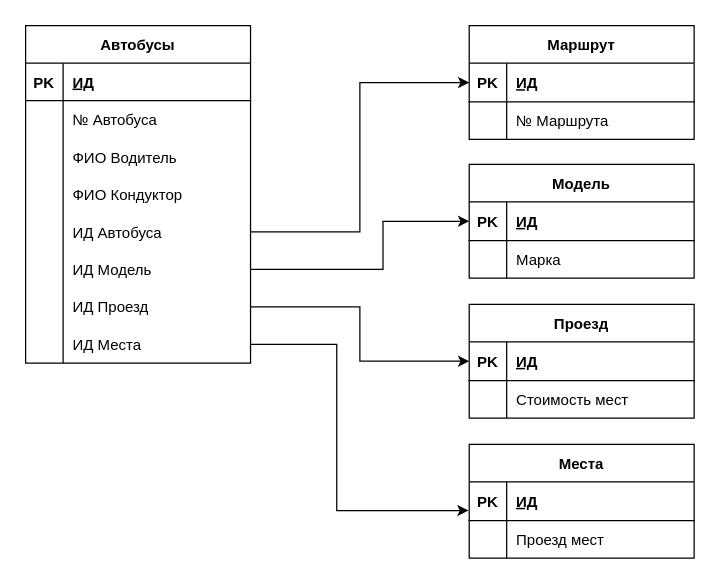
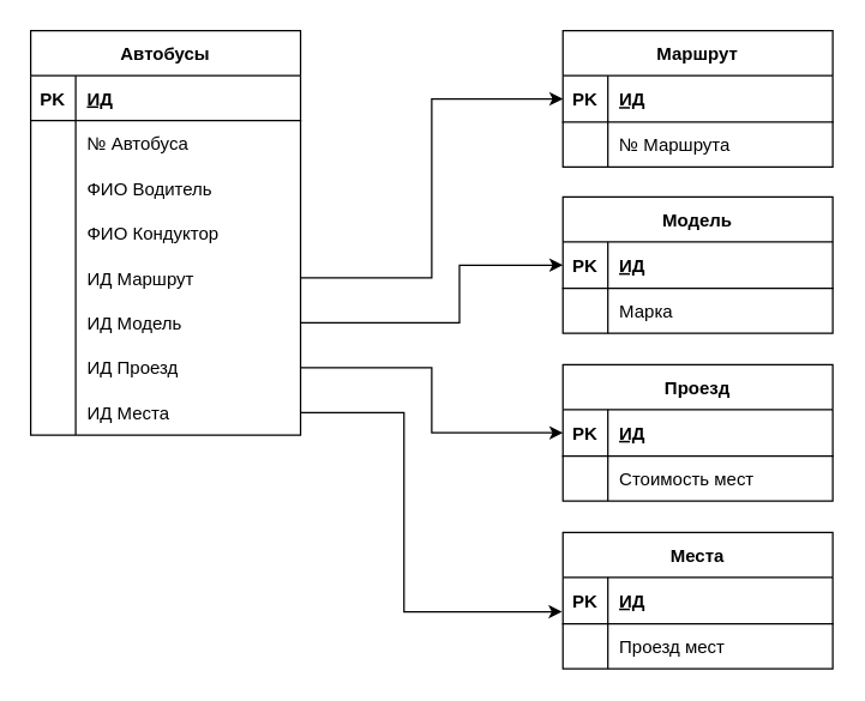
  <mxCell id="0" />
  <mxCell id="1" parent="0" />
  <mxCell id="2" value="Автобусы" style="shape=table;startSize=30;container=1;collapsible=1;childLayout=tableLayout;fixedRows=1;rowLines=0;fontStyle=1;align=center;resizeLast=1;" vertex="1" parent="1"><mxGeometry x="20" y="20" width="180" height="270" as="geometry" /></mxCell>
  <mxCell id="3" value="" style="shape=tableRow;horizontal=0;startSize=0;swimlaneHead=0;swimlaneBody=0;fillColor=none;collapsible=0;dropTarget=0;points=[[0,0.5],[1,0.5]];portConstraint=eastwest;top=0;left=0;right=0;bottom=1;" vertex="1" parent="2"><mxGeometry y="30" width="180" height="30" as="geometry" /></mxCell>
  <mxCell id="4" value="PK" style="shape=partialRectangle;connectable=0;fillColor=none;top=0;left=0;bottom=0;right=0;fontStyle=1;overflow=hidden;" vertex="1" parent="3"><mxGeometry width="30" height="30" as="geometry"><mxRectangle width="30" height="30" as="alternateBounds" /></mxGeometry></mxCell>
  <mxCell id="5" value="ИД" style="shape=partialRectangle;connectable=0;fillColor=none;top=0;left=0;bottom=0;right=0;align=left;spacingLeft=6;fontStyle=5;overflow=hidden;" vertex="1" parent="3"><mxGeometry x="30" width="150" height="30" as="geometry"><mxRectangle width="150" height="30" as="alternateBounds" /></mxGeometry></mxCell>
  <mxCell id="6" value="" style="shape=tableRow;horizontal=0;startSize=0;swimlaneHead=0;swimlaneBody=0;fillColor=none;collapsible=0;dropTarget=0;points=[[0,0.5],[1,0.5]];portConstraint=eastwest;top=0;left=0;right=0;bottom=0;" vertex="1" parent="2"><mxGeometry y="60" width="180" height="30" as="geometry" /></mxCell>
  <mxCell id="7" value="" style="shape=partialRectangle;connectable=0;fillColor=none;top=0;left=0;bottom=0;right=0;editable=1;overflow=hidden;" vertex="1" parent="6"><mxGeometry width="30" height="30" as="geometry"><mxRectangle width="30" height="30" as="alternateBounds" /></mxGeometry></mxCell>
  <mxCell id="8" value="№ Автобуса" style="shape=partialRectangle;connectable=0;fillColor=none;top=0;left=0;bottom=0;right=0;align=left;spacingLeft=6;overflow=hidden;" vertex="1" parent="6"><mxGeometry x="30" width="150" height="30" as="geometry"><mxRectangle width="150" height="30" as="alternateBounds" /></mxGeometry></mxCell>
  <mxCell id="9" value="" style="shape=tableRow;horizontal=0;startSize=0;swimlaneHead=0;swimlaneBody=0;fillColor=none;collapsible=0;dropTarget=0;points=[[0,0.5],[1,0.5]];portConstraint=eastwest;top=0;left=0;right=0;bottom=0;" vertex="1" parent="2"><mxGeometry y="90" width="180" height="30" as="geometry" /></mxCell>
  <mxCell id="10" value="" style="shape=partialRectangle;connectable=0;fillColor=none;top=0;left=0;bottom=0;right=0;editable=1;overflow=hidden;" vertex="1" parent="9"><mxGeometry width="30" height="30" as="geometry"><mxRectangle width="30" height="30" as="alternateBounds" /></mxGeometry></mxCell>
  <mxCell id="11" value="ФИО Водитель" style="shape=partialRectangle;connectable=0;fillColor=none;top=0;left=0;bottom=0;right=0;align=left;spacingLeft=6;overflow=hidden;" vertex="1" parent="9"><mxGeometry x="30" width="150" height="30" as="geometry"><mxRectangle width="150" height="30" as="alternateBounds" /></mxGeometry></mxCell>
  <mxCell id="12" value="" style="shape=tableRow;horizontal=0;startSize=0;swimlaneHead=0;swimlaneBody=0;fillColor=none;collapsible=0;dropTarget=0;points=[[0,0.5],[1,0.5]];portConstraint=eastwest;top=0;left=0;right=0;bottom=0;" vertex="1" parent="2"><mxGeometry y="120" width="180" height="30" as="geometry" /></mxCell>
  <mxCell id="13" value="" style="shape=partialRectangle;connectable=0;fillColor=none;top=0;left=0;bottom=0;right=0;editable=1;overflow=hidden;" vertex="1" parent="12"><mxGeometry width="30" height="30" as="geometry"><mxRectangle width="30" height="30" as="alternateBounds" /></mxGeometry></mxCell>
  <mxCell id="14" value="ФИО Кондуктор" style="shape=partialRectangle;connectable=0;fillColor=none;top=0;left=0;bottom=0;right=0;align=left;spacingLeft=6;overflow=hidden;" vertex="1" parent="12"><mxGeometry x="30" width="150" height="30" as="geometry"><mxRectangle width="150" height="30" as="alternateBounds" /></mxGeometry></mxCell>
  <mxCell id="15" value="" style="shape=tableRow;horizontal=0;startSize=0;swimlaneHead=0;swimlaneBody=0;fillColor=none;collapsible=0;dropTarget=0;points=[[0,0.5],[1,0.5]];portConstraint=eastwest;top=0;left=0;right=0;bottom=0;" vertex="1" parent="2"><mxGeometry y="150" width="180" height="30" as="geometry" /></mxCell>
  <mxCell id="16" value="" style="shape=partialRectangle;connectable=0;fillColor=none;top=0;left=0;bottom=0;right=0;editable=1;overflow=hidden;" vertex="1" parent="15"><mxGeometry width="30" height="30" as="geometry"><mxRectangle width="30" height="30" as="alternateBounds" /></mxGeometry></mxCell>
- <mxCell id="17" value="ИД Автобуса" style="shape=partialRectangle;connectable=0;fillColor=none;top=0;left=0;bottom=0;right=0;align=left;spacingLeft=6;overflow=hidden;" vertex="1" parent="15"><mxGeometry x="30" width="150" height="30" as="geometry"><mxRectangle width="150" height="30" as="alternateBounds" /></mxGeometry></mxCell>
+ <mxCell id="17" value="ИД Маршрут" style="shape=partialRectangle;connectable=0;fillColor=none;top=0;left=0;bottom=0;right=0;align=left;spacingLeft=6;overflow=hidden;" vertex="1" parent="15"><mxGeometry x="30" width="150" height="30" as="geometry"><mxRectangle width="150" height="30" as="alternateBounds" /></mxGeometry></mxCell>
  <mxCell id="18" value="" style="shape=tableRow;horizontal=0;startSize=0;swimlaneHead=0;swimlaneBody=0;fillColor=none;collapsible=0;dropTarget=0;points=[[0,0.5],[1,0.5]];portConstraint=eastwest;top=0;left=0;right=0;bottom=0;" vertex="1" parent="2"><mxGeometry y="180" width="180" height="30" as="geometry" /></mxCell>
  <mxCell id="19" value="" style="shape=partialRectangle;connectable=0;fillColor=none;top=0;left=0;bottom=0;right=0;editable=1;overflow=hidden;" vertex="1" parent="18"><mxGeometry width="30" height="30" as="geometry"><mxRectangle width="30" height="30" as="alternateBounds" /></mxGeometry></mxCell>
  <mxCell id="20" value="ИД Модель" style="shape=partialRectangle;connectable=0;fillColor=none;top=0;left=0;bottom=0;right=0;align=left;spacingLeft=6;overflow=hidden;" vertex="1" parent="18"><mxGeometry x="30" width="150" height="30" as="geometry"><mxRectangle width="150" height="30" as="alternateBounds" /></mxGeometry></mxCell>
  <mxCell id="21" value="" style="shape=tableRow;horizontal=0;startSize=0;swimlaneHead=0;swimlaneBody=0;fillColor=none;collapsible=0;dropTarget=0;points=[[0,0.5],[1,0.5]];portConstraint=eastwest;top=0;left=0;right=0;bottom=0;" vertex="1" parent="2"><mxGeometry y="210" width="180" height="30" as="geometry" /></mxCell>
  <mxCell id="22" value="" style="shape=partialRectangle;connectable=0;fillColor=none;top=0;left=0;bottom=0;right=0;editable=1;overflow=hidden;" vertex="1" parent="21"><mxGeometry width="30" height="30" as="geometry"><mxRectangle width="30" height="30" as="alternateBounds" /></mxGeometry></mxCell>
  <mxCell id="23" value="ИД Проезд" style="shape=partialRectangle;connectable=0;fillColor=none;top=0;left=0;bottom=0;right=0;align=left;spacingLeft=6;overflow=hidden;" vertex="1" parent="21"><mxGeometry x="30" width="150" height="30" as="geometry"><mxRectangle width="150" height="30" as="alternateBounds" /></mxGeometry></mxCell>
  <mxCell id="24" value="" style="shape=tableRow;horizontal=0;startSize=0;swimlaneHead=0;swimlaneBody=0;fillColor=none;collapsible=0;dropTarget=0;points=[[0,0.5],[1,0.5]];portConstraint=eastwest;top=0;left=0;right=0;bottom=0;" vertex="1" parent="2"><mxGeometry y="240" width="180" height="30" as="geometry" /></mxCell>
  <mxCell id="25" value="" style="shape=partialRectangle;connectable=0;fillColor=none;top=0;left=0;bottom=0;right=0;editable=1;overflow=hidden;" vertex="1" parent="24"><mxGeometry width="30" height="30" as="geometry"><mxRectangle width="30" height="30" as="alternateBounds" /></mxGeometry></mxCell>
  <mxCell id="26" value="ИД Места" style="shape=partialRectangle;connectable=0;fillColor=none;top=0;left=0;bottom=0;right=0;align=left;spacingLeft=6;overflow=hidden;" vertex="1" parent="24"><mxGeometry x="30" width="150" height="30" as="geometry"><mxRectangle width="150" height="30" as="alternateBounds" /></mxGeometry></mxCell>
  <mxCell id="27" value="Маршрут" style="shape=table;startSize=30;container=1;collapsible=1;childLayout=tableLayout;fixedRows=1;rowLines=0;fontStyle=1;align=center;resizeLast=1;" vertex="1" parent="1"><mxGeometry x="375" y="20" width="180" height="91" as="geometry" /></mxCell>
  <mxCell id="28" value="" style="shape=tableRow;horizontal=0;startSize=0;swimlaneHead=0;swimlaneBody=0;fillColor=none;collapsible=0;dropTarget=0;points=[[0,0.5],[1,0.5]];portConstraint=eastwest;top=0;left=0;right=0;bottom=1;" vertex="1" parent="27"><mxGeometry y="30" width="180" height="31" as="geometry" /></mxCell>
  <mxCell id="29" value="PK" style="shape=partialRectangle;connectable=0;fillColor=none;top=0;left=0;bottom=0;right=0;fontStyle=1;overflow=hidden;" vertex="1" parent="28"><mxGeometry width="30" height="31" as="geometry"><mxRectangle width="30" height="31" as="alternateBounds" /></mxGeometry></mxCell>
  <mxCell id="30" value="ИД" style="shape=partialRectangle;connectable=0;fillColor=none;top=0;left=0;bottom=0;right=0;align=left;spacingLeft=6;fontStyle=5;overflow=hidden;" vertex="1" parent="28"><mxGeometry x="30" width="150" height="31" as="geometry"><mxRectangle width="150" height="31" as="alternateBounds" /></mxGeometry></mxCell>
  <mxCell id="31" value="" style="shape=tableRow;horizontal=0;startSize=0;swimlaneHead=0;swimlaneBody=0;fillColor=none;collapsible=0;dropTarget=0;points=[[0,0.5],[1,0.5]];portConstraint=eastwest;top=0;left=0;right=0;bottom=0;" vertex="1" parent="27"><mxGeometry y="61" width="180" height="30" as="geometry" /></mxCell>
  <mxCell id="32" value="" style="shape=partialRectangle;connectable=0;fillColor=none;top=0;left=0;bottom=0;right=0;editable=1;overflow=hidden;" vertex="1" parent="31"><mxGeometry width="30" height="30" as="geometry"><mxRectangle width="30" height="30" as="alternateBounds" /></mxGeometry></mxCell>
  <mxCell id="33" value="№ Маршрута" style="shape=partialRectangle;connectable=0;fillColor=none;top=0;left=0;bottom=0;right=0;align=left;spacingLeft=6;overflow=hidden;" vertex="1" parent="31"><mxGeometry x="30" width="150" height="30" as="geometry"><mxRectangle width="150" height="30" as="alternateBounds" /></mxGeometry></mxCell>
  <mxCell id="34" style="edgeStyle=orthogonalEdgeStyle;rounded=0;orthogonalLoop=1;jettySize=auto;html=1;exitX=1;exitY=0.5;exitDx=0;exitDy=0;entryX=0;entryY=0.5;entryDx=0;entryDy=0;" edge="1" parent="1" source="15" target="27"><mxGeometry relative="1" as="geometry" /></mxCell>
  <mxCell id="35" value="Модель" style="shape=table;startSize=30;container=1;collapsible=1;childLayout=tableLayout;fixedRows=1;rowLines=0;fontStyle=1;align=center;resizeLast=1;" vertex="1" parent="1"><mxGeometry x="375" y="131" width="180" height="91" as="geometry" /></mxCell>
  <mxCell id="36" value="" style="shape=tableRow;horizontal=0;startSize=0;swimlaneHead=0;swimlaneBody=0;fillColor=none;collapsible=0;dropTarget=0;points=[[0,0.5],[1,0.5]];portConstraint=eastwest;top=0;left=0;right=0;bottom=1;" vertex="1" parent="35"><mxGeometry y="30" width="180" height="31" as="geometry" /></mxCell>
  <mxCell id="37" value="PK" style="shape=partialRectangle;connectable=0;fillColor=none;top=0;left=0;bottom=0;right=0;fontStyle=1;overflow=hidden;" vertex="1" parent="36"><mxGeometry width="30" height="31" as="geometry"><mxRectangle width="30" height="31" as="alternateBounds" /></mxGeometry></mxCell>
  <mxCell id="38" value="ИД" style="shape=partialRectangle;connectable=0;fillColor=none;top=0;left=0;bottom=0;right=0;align=left;spacingLeft=6;fontStyle=5;overflow=hidden;" vertex="1" parent="36"><mxGeometry x="30" width="150" height="31" as="geometry"><mxRectangle width="150" height="31" as="alternateBounds" /></mxGeometry></mxCell>
  <mxCell id="39" value="" style="shape=tableRow;horizontal=0;startSize=0;swimlaneHead=0;swimlaneBody=0;fillColor=none;collapsible=0;dropTarget=0;points=[[0,0.5],[1,0.5]];portConstraint=eastwest;top=0;left=0;right=0;bottom=0;" vertex="1" parent="35"><mxGeometry y="61" width="180" height="30" as="geometry" /></mxCell>
  <mxCell id="40" value="" style="shape=partialRectangle;connectable=0;fillColor=none;top=0;left=0;bottom=0;right=0;editable=1;overflow=hidden;" vertex="1" parent="39"><mxGeometry width="30" height="30" as="geometry"><mxRectangle width="30" height="30" as="alternateBounds" /></mxGeometry></mxCell>
  <mxCell id="41" value="Марка" style="shape=partialRectangle;connectable=0;fillColor=none;top=0;left=0;bottom=0;right=0;align=left;spacingLeft=6;overflow=hidden;" vertex="1" parent="39"><mxGeometry x="30" width="150" height="30" as="geometry"><mxRectangle width="150" height="30" as="alternateBounds" /></mxGeometry></mxCell>
  <mxCell id="42" style="edgeStyle=orthogonalEdgeStyle;rounded=0;orthogonalLoop=1;jettySize=auto;html=1;exitX=1;exitY=0.5;exitDx=0;exitDy=0;entryX=0;entryY=0.5;entryDx=0;entryDy=0;" edge="1" parent="1" source="18" target="36"><mxGeometry relative="1" as="geometry"><Array as="points"><mxPoint x="306" y="215" /><mxPoint x="306" y="177" /></Array></mxGeometry></mxCell>
  <mxCell id="43" value="Проезд" style="shape=table;startSize=30;container=1;collapsible=1;childLayout=tableLayout;fixedRows=1;rowLines=0;fontStyle=1;align=center;resizeLast=1;" vertex="1" parent="1"><mxGeometry x="375" y="243" width="180" height="91" as="geometry" /></mxCell>
  <mxCell id="44" value="" style="shape=tableRow;horizontal=0;startSize=0;swimlaneHead=0;swimlaneBody=0;fillColor=none;collapsible=0;dropTarget=0;points=[[0,0.5],[1,0.5]];portConstraint=eastwest;top=0;left=0;right=0;bottom=1;" vertex="1" parent="43"><mxGeometry y="30" width="180" height="31" as="geometry" /></mxCell>
  <mxCell id="45" value="PK" style="shape=partialRectangle;connectable=0;fillColor=none;top=0;left=0;bottom=0;right=0;fontStyle=1;overflow=hidden;" vertex="1" parent="44"><mxGeometry width="30" height="31" as="geometry"><mxRectangle width="30" height="31" as="alternateBounds" /></mxGeometry></mxCell>
  <mxCell id="46" value="ИД" style="shape=partialRectangle;connectable=0;fillColor=none;top=0;left=0;bottom=0;right=0;align=left;spacingLeft=6;fontStyle=5;overflow=hidden;" vertex="1" parent="44"><mxGeometry x="30" width="150" height="31" as="geometry"><mxRectangle width="150" height="31" as="alternateBounds" /></mxGeometry></mxCell>
  <mxCell id="47" value="" style="shape=tableRow;horizontal=0;startSize=0;swimlaneHead=0;swimlaneBody=0;fillColor=none;collapsible=0;dropTarget=0;points=[[0,0.5],[1,0.5]];portConstraint=eastwest;top=0;left=0;right=0;bottom=0;" vertex="1" parent="43"><mxGeometry y="61" width="180" height="30" as="geometry" /></mxCell>
  <mxCell id="48" value="" style="shape=partialRectangle;connectable=0;fillColor=none;top=0;left=0;bottom=0;right=0;editable=1;overflow=hidden;" vertex="1" parent="47"><mxGeometry width="30" height="30" as="geometry"><mxRectangle width="30" height="30" as="alternateBounds" /></mxGeometry></mxCell>
  <mxCell id="49" value="Стоимость мест" style="shape=partialRectangle;connectable=0;fillColor=none;top=0;left=0;bottom=0;right=0;align=left;spacingLeft=6;overflow=hidden;" vertex="1" parent="47"><mxGeometry x="30" width="150" height="30" as="geometry"><mxRectangle width="150" height="30" as="alternateBounds" /></mxGeometry></mxCell>
  <mxCell id="50" style="edgeStyle=orthogonalEdgeStyle;rounded=0;orthogonalLoop=1;jettySize=auto;html=1;exitX=1;exitY=0.5;exitDx=0;exitDy=0;entryX=0;entryY=0.5;entryDx=0;entryDy=0;" edge="1" parent="1" source="21" target="44"><mxGeometry relative="1" as="geometry" /></mxCell>
  <mxCell id="51" value="Места" style="shape=table;startSize=30;container=1;collapsible=1;childLayout=tableLayout;fixedRows=1;rowLines=0;fontStyle=1;align=center;resizeLast=1;" vertex="1" parent="1"><mxGeometry x="375" y="355" width="180" height="91" as="geometry" /></mxCell>
  <mxCell id="52" value="" style="shape=tableRow;horizontal=0;startSize=0;swimlaneHead=0;swimlaneBody=0;fillColor=none;collapsible=0;dropTarget=0;points=[[0,0.5],[1,0.5]];portConstraint=eastwest;top=0;left=0;right=0;bottom=1;" vertex="1" parent="51"><mxGeometry y="30" width="180" height="31" as="geometry" /></mxCell>
  <mxCell id="53" value="PK" style="shape=partialRectangle;connectable=0;fillColor=none;top=0;left=0;bottom=0;right=0;fontStyle=1;overflow=hidden;" vertex="1" parent="52"><mxGeometry width="30" height="31" as="geometry"><mxRectangle width="30" height="31" as="alternateBounds" /></mxGeometry></mxCell>
  <mxCell id="54" value="ИД" style="shape=partialRectangle;connectable=0;fillColor=none;top=0;left=0;bottom=0;right=0;align=left;spacingLeft=6;fontStyle=5;overflow=hidden;" vertex="1" parent="52"><mxGeometry x="30" width="150" height="31" as="geometry"><mxRectangle width="150" height="31" as="alternateBounds" /></mxGeometry></mxCell>
  <mxCell id="55" value="" style="shape=tableRow;horizontal=0;startSize=0;swimlaneHead=0;swimlaneBody=0;fillColor=none;collapsible=0;dropTarget=0;points=[[0,0.5],[1,0.5]];portConstraint=eastwest;top=0;left=0;right=0;bottom=0;" vertex="1" parent="51"><mxGeometry y="61" width="180" height="30" as="geometry" /></mxCell>
  <mxCell id="56" value="" style="shape=partialRectangle;connectable=0;fillColor=none;top=0;left=0;bottom=0;right=0;editable=1;overflow=hidden;" vertex="1" parent="55"><mxGeometry width="30" height="30" as="geometry"><mxRectangle width="30" height="30" as="alternateBounds" /></mxGeometry></mxCell>
  <mxCell id="57" value="Проезд мест" style="shape=partialRectangle;connectable=0;fillColor=none;top=0;left=0;bottom=0;right=0;align=left;spacingLeft=6;overflow=hidden;" vertex="1" parent="55"><mxGeometry x="30" width="150" height="30" as="geometry"><mxRectangle width="150" height="30" as="alternateBounds" /></mxGeometry></mxCell>
  <mxCell id="58" style="edgeStyle=orthogonalEdgeStyle;rounded=0;orthogonalLoop=1;jettySize=auto;html=1;exitX=1;exitY=0.5;exitDx=0;exitDy=0;entryX=-0.003;entryY=0.742;entryDx=0;entryDy=0;entryPerimeter=0;" edge="1" parent="1" source="24" target="52"><mxGeometry relative="1" as="geometry"><Array as="points"><mxPoint x="269" y="275" /><mxPoint x="269" y="408" /></Array></mxGeometry></mxCell>
